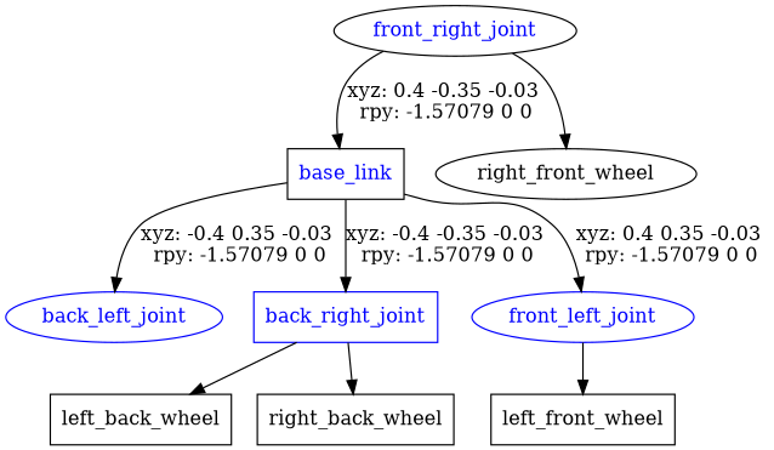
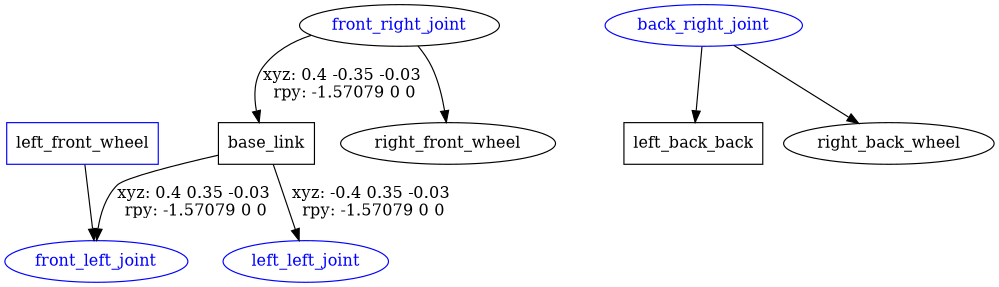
  digraph {
    node [shape=ellipse]
-   n1 [label=base_link shape=box fontcolor=blue]
-   back_left_joint [color=blue fontcolor=blue]
-   back_right_joint [color=blue fontcolor=blue shape=box]
+   n1 [label=base_link shape=box]
+   back_left_joint [color=blue fontcolor=blue label=left_left_joint]
+   back_right_joint [color=blue fontcolor=blue]
    front_left_joint [color=blue fontcolor=blue]
-   n5 [label=left_back_wheel shape=box]
-   n6 [label=right_back_wheel shape=box]
-   n7 [label=left_front_wheel shape=box]
+   n5 [label=left_back_back shape=box]
+   n6 [label=right_back_wheel]
+   n7 [label=left_front_wheel shape=box color=blue]
    front_right_joint [color=black fontcolor=blue]
    n9 [label=right_front_wheel]
    n1 -> back_left_joint [label="xyz: -0.4 0.35 -0.03 \nrpy: -1.57079 0 0"]
-   n1 -> back_right_joint [label="xyz: -0.4 -0.35 -0.03 \nrpy: -1.57079 0 0"]
    n1 -> front_left_joint [label="xyz: 0.4 0.35 -0.03 \nrpy: -1.57079 0 0"]
    back_right_joint -> n5
    back_right_joint -> n6
-   front_left_joint -> n7
+   n7 -> front_left_joint
    front_right_joint -> n1 [label="xyz: 0.4 -0.35 -0.03 \nrpy: -1.57079 0 0"]
    front_right_joint -> n9
  }
